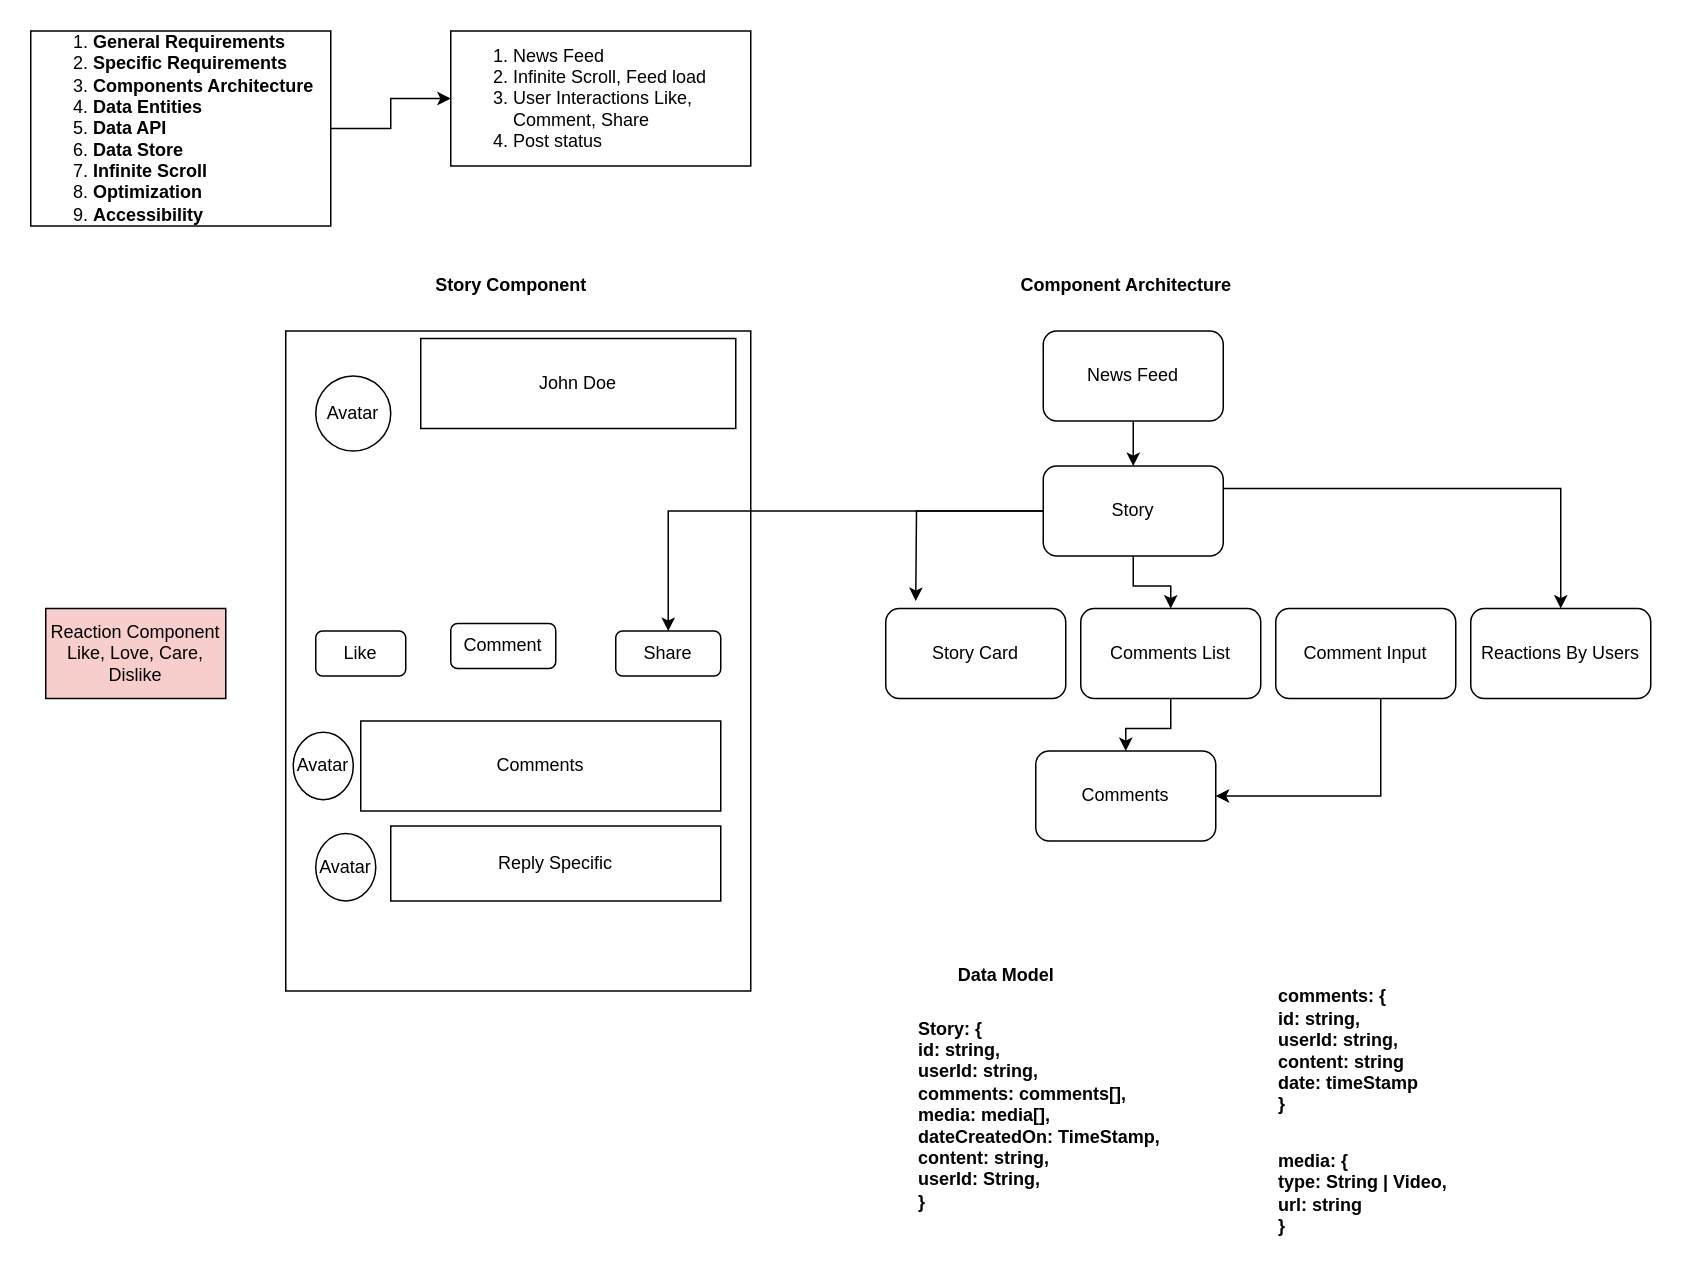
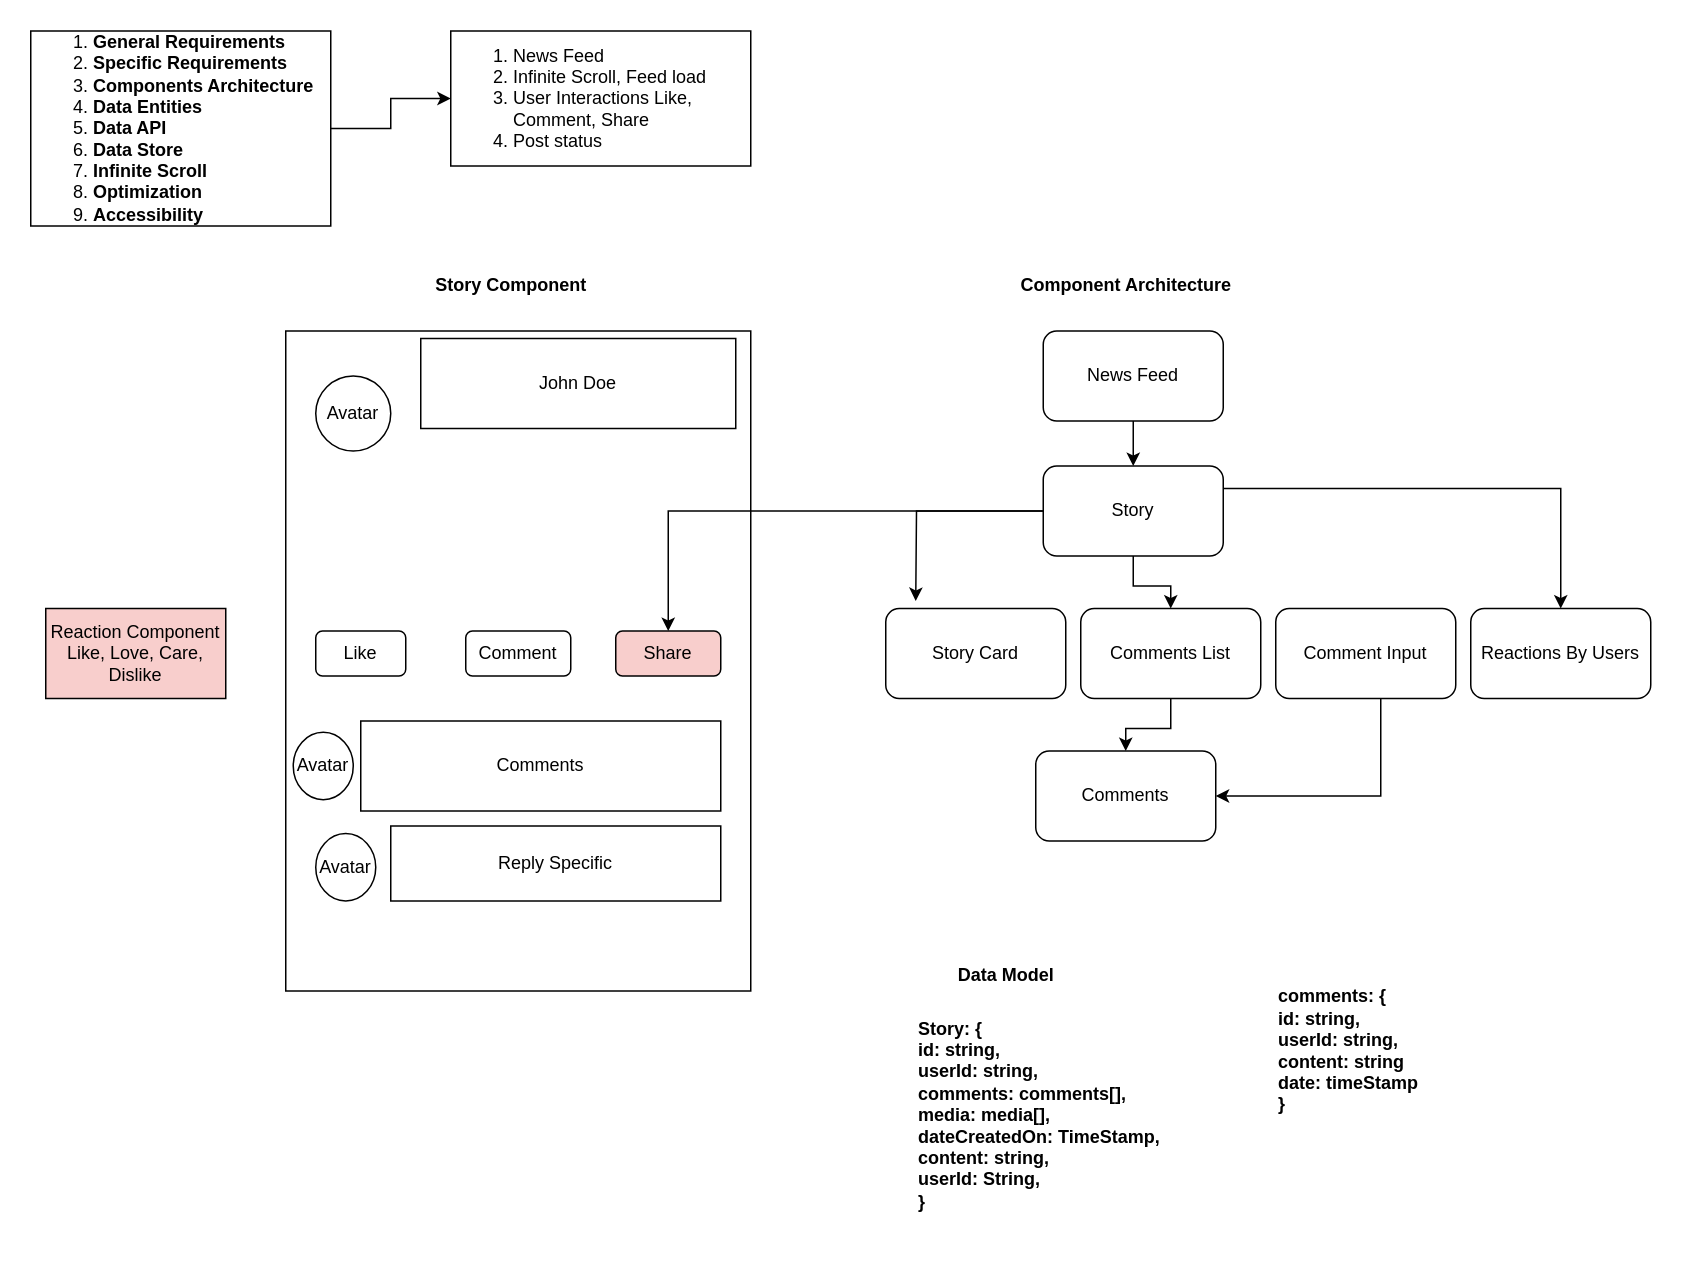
  <mxCell id="0" />
  <mxCell id="1" parent="0" />
  <mxCell id="2" value="" style="edgeStyle=orthogonalEdgeStyle;rounded=0;orthogonalLoop=1;jettySize=auto;html=1;" edge="1" parent="1" source="3" target="4"><mxGeometry relative="1" as="geometry" /></mxCell>
  <mxCell id="3" value="&lt;div style=&quot;&quot;&gt;&lt;ol&gt;&lt;li&gt;&lt;b style=&quot;background-color: initial;&quot;&gt;General Requirements&lt;/b&gt;&lt;/li&gt;&lt;li&gt;&lt;b style=&quot;background-color: initial;&quot;&gt;Specific Requirements&lt;/b&gt;&lt;/li&gt;&lt;li&gt;&lt;b style=&quot;background-color: initial;&quot;&gt;Components Architecture&lt;/b&gt;&lt;/li&gt;&lt;li&gt;&lt;b style=&quot;background-color: initial;&quot;&gt;Data Entities&lt;/b&gt;&lt;/li&gt;&lt;li&gt;&lt;b style=&quot;background-color: initial;&quot;&gt;Data API&lt;/b&gt;&lt;/li&gt;&lt;li&gt;&lt;b style=&quot;background-color: initial;&quot;&gt;Data Store&lt;/b&gt;&lt;/li&gt;&lt;li&gt;&lt;b style=&quot;background-color: initial;&quot;&gt;Infinite Scroll&lt;/b&gt;&lt;/li&gt;&lt;li&gt;&lt;b style=&quot;background-color: initial;&quot;&gt;Optimization&lt;/b&gt;&lt;/li&gt;&lt;li&gt;&lt;b style=&quot;background-color: initial;&quot;&gt;Accessibility&lt;/b&gt;&lt;/li&gt;&lt;/ol&gt;&lt;/div&gt;" style="rounded=0;whiteSpace=wrap;html=1;align=left;" vertex="1" parent="1"><mxGeometry x="20" y="20" width="200" height="130" as="geometry" /></mxCell>
  <mxCell id="4" value="&lt;ol&gt;&lt;li&gt;News Feed&lt;/li&gt;&lt;li&gt;Infinite Scroll, Feed load&lt;/li&gt;&lt;li&gt;User Interactions Like, Comment, Share&lt;/li&gt;&lt;li&gt;Post status&lt;/li&gt;&lt;/ol&gt;" style="rounded=0;whiteSpace=wrap;html=1;align=left;" vertex="1" parent="1"><mxGeometry x="300" y="20" width="200" height="90" as="geometry" /></mxCell>
  <mxCell id="5" value="" style="rounded=0;whiteSpace=wrap;html=1;" vertex="1" parent="1"><mxGeometry x="190" y="220" width="310" height="440" as="geometry" /></mxCell>
  <mxCell id="6" value="Avatar" style="ellipse;whiteSpace=wrap;html=1;aspect=fixed;" vertex="1" parent="1"><mxGeometry x="210" y="250" width="50" height="50" as="geometry" /></mxCell>
  <mxCell id="7" value="John Doe" style="rounded=0;whiteSpace=wrap;html=1;" vertex="1" parent="1"><mxGeometry x="280" y="225" width="210" height="60" as="geometry" /></mxCell>
  <mxCell id="8" value="Like" style="rounded=1;whiteSpace=wrap;html=1;" vertex="1" parent="1"><mxGeometry x="210" y="420" width="60" height="30" as="geometry" /></mxCell>
- <mxCell id="9" value="Comment" style="rounded=1;whiteSpace=wrap;html=1;" vertex="1" parent="1"><mxGeometry x="300" y="415" width="70" height="30" as="geometry" /></mxCell>
- <mxCell id="10" value="Share" style="rounded=1;whiteSpace=wrap;html=1;" vertex="1" parent="1"><mxGeometry x="410" y="420" width="70" height="30" as="geometry" /></mxCell>
+ <mxCell id="9" value="Comment" style="rounded=1;whiteSpace=wrap;html=1;" vertex="1" parent="1"><mxGeometry x="310" y="420" width="70" height="30" as="geometry" /></mxCell>
+ <mxCell id="10" value="Share" style="rounded=1;whiteSpace=wrap;html=1;fillColor=#f8cecc;" vertex="1" parent="1"><mxGeometry x="410" y="420" width="70" height="30" as="geometry" /></mxCell>
  <mxCell id="11" style="edgeStyle=orthogonalEdgeStyle;rounded=0;orthogonalLoop=1;jettySize=auto;html=1;exitX=0.5;exitY=1;exitDx=0;exitDy=0;" edge="1" parent="1" source="5" target="5"><mxGeometry relative="1" as="geometry" /></mxCell>
  <mxCell id="12" value="Comments" style="rounded=0;whiteSpace=wrap;html=1;" vertex="1" parent="1"><mxGeometry x="240" y="480" width="240" height="60" as="geometry" /></mxCell>
  <mxCell id="13" value="Reply Specific" style="rounded=0;whiteSpace=wrap;html=1;" vertex="1" parent="1"><mxGeometry x="260" y="550" width="220" height="50" as="geometry" /></mxCell>
  <mxCell id="14" value="Reaction Component&lt;br&gt;Like, Love, Care, Dislike" style="rounded=0;whiteSpace=wrap;html=1;fillColor=#f8cecc;" vertex="1" parent="1"><mxGeometry x="30" y="405" width="120" height="60" as="geometry" /></mxCell>
  <mxCell id="15" value="&lt;b&gt;Story Component&lt;/b&gt;" style="text;html=1;align=center;verticalAlign=middle;resizable=0;points=[];autosize=1;strokeColor=none;fillColor=none;" vertex="1" parent="1"><mxGeometry x="280" y="180" width="120" height="20" as="geometry" /></mxCell>
  <mxCell id="16" value="&lt;span style=&quot;&quot;&gt;Avatar&lt;/span&gt;" style="ellipse;whiteSpace=wrap;html=1;" vertex="1" parent="1"><mxGeometry x="195" y="487.5" width="40" height="45" as="geometry" /></mxCell>
  <mxCell id="17" value="&lt;span style=&quot;&quot;&gt;Avatar&lt;/span&gt;" style="ellipse;whiteSpace=wrap;html=1;" vertex="1" parent="1"><mxGeometry x="210" y="555" width="40" height="45" as="geometry" /></mxCell>
  <mxCell id="18" value="&lt;b&gt;Component Architecture&lt;/b&gt;" style="text;html=1;align=center;verticalAlign=middle;resizable=0;points=[];autosize=1;strokeColor=none;fillColor=none;" vertex="1" parent="1"><mxGeometry x="670" y="180" width="160" height="20" as="geometry" /></mxCell>
  <mxCell id="19" value="" style="edgeStyle=orthogonalEdgeStyle;rounded=0;orthogonalLoop=1;jettySize=auto;html=1;" edge="1" parent="1" source="20" target="25"><mxGeometry relative="1" as="geometry" /></mxCell>
  <mxCell id="20" value="News Feed" style="rounded=1;whiteSpace=wrap;html=1;" vertex="1" parent="1"><mxGeometry x="695" y="220" width="120" height="60" as="geometry" /></mxCell>
  <mxCell id="21" value="" style="edgeStyle=orthogonalEdgeStyle;rounded=0;orthogonalLoop=1;jettySize=auto;html=1;" edge="1" parent="1" source="25" target="28"><mxGeometry relative="1" as="geometry" /></mxCell>
  <mxCell id="22" style="edgeStyle=orthogonalEdgeStyle;rounded=0;orthogonalLoop=1;jettySize=auto;html=1;" edge="1" parent="1" source="25"><mxGeometry relative="1" as="geometry"><mxPoint x="610" y="400" as="targetPoint" /></mxGeometry></mxCell>
  <mxCell id="23" style="edgeStyle=orthogonalEdgeStyle;rounded=0;orthogonalLoop=1;jettySize=auto;html=1;" edge="1" parent="1" source="25" target="10"><mxGeometry relative="1" as="geometry" /></mxCell>
  <mxCell id="24" style="edgeStyle=orthogonalEdgeStyle;rounded=0;orthogonalLoop=1;jettySize=auto;html=1;exitX=1;exitY=0.25;exitDx=0;exitDy=0;" edge="1" parent="1" source="25" target="31"><mxGeometry relative="1" as="geometry" /></mxCell>
  <mxCell id="25" value="Story" style="rounded=1;whiteSpace=wrap;html=1;" vertex="1" parent="1"><mxGeometry x="695" y="310" width="120" height="60" as="geometry" /></mxCell>
  <mxCell id="26" value="Story Card" style="rounded=1;whiteSpace=wrap;html=1;" vertex="1" parent="1"><mxGeometry x="590" y="405" width="120" height="60" as="geometry" /></mxCell>
  <mxCell id="27" value="" style="edgeStyle=orthogonalEdgeStyle;rounded=0;orthogonalLoop=1;jettySize=auto;html=1;" edge="1" parent="1" source="28" target="32"><mxGeometry relative="1" as="geometry" /></mxCell>
  <mxCell id="28" value="Comments List" style="rounded=1;whiteSpace=wrap;html=1;" vertex="1" parent="1"><mxGeometry x="720" y="405" width="120" height="60" as="geometry" /></mxCell>
  <mxCell id="29" style="edgeStyle=orthogonalEdgeStyle;rounded=0;orthogonalLoop=1;jettySize=auto;html=1;" edge="1" parent="1" source="30" target="32"><mxGeometry relative="1" as="geometry"><Array as="points"><mxPoint x="920" y="530" /></Array></mxGeometry></mxCell>
  <mxCell id="30" value="Comment Input" style="rounded=1;whiteSpace=wrap;html=1;" vertex="1" parent="1"><mxGeometry x="850" y="405" width="120" height="60" as="geometry" /></mxCell>
  <mxCell id="31" value="Reactions By Users" style="rounded=1;whiteSpace=wrap;html=1;" vertex="1" parent="1"><mxGeometry x="980" y="405" width="120" height="60" as="geometry" /></mxCell>
  <mxCell id="32" value="Comments" style="rounded=1;whiteSpace=wrap;html=1;" vertex="1" parent="1"><mxGeometry x="690" y="500" width="120" height="60" as="geometry" /></mxCell>
  <mxCell id="33" value="&lt;b&gt;Data Model&lt;/b&gt;" style="text;html=1;align=center;verticalAlign=middle;resizable=0;points=[];autosize=1;strokeColor=none;fillColor=none;" vertex="1" parent="1"><mxGeometry x="630" y="640" width="80" height="20" as="geometry" /></mxCell>
  <mxCell id="34" value="&lt;b&gt;Story: {&lt;br&gt;id: string,&lt;br&gt;userId: string,&lt;br&gt;comments: comments[],&lt;br&gt;media: media[],&lt;br&gt;dateCreatedOn: TimeStamp,&lt;br&gt;content: string,&lt;br&gt;userId: String,&lt;br&gt;}&lt;br&gt;&lt;br&gt;&lt;/b&gt;" style="text;html=1;align=left;verticalAlign=middle;resizable=0;points=[];autosize=1;strokeColor=none;fillColor=none;" vertex="1" parent="1"><mxGeometry x="610" y="675" width="180" height="150" as="geometry" /></mxCell>
  <mxCell id="35" value="&lt;b&gt;comments: {&lt;br&gt;id: string,&lt;br&gt;userId: string,&lt;br&gt;content: string&lt;br&gt;date: timeStamp&lt;br&gt;}&lt;/b&gt;" style="text;html=1;align=left;verticalAlign=middle;resizable=0;points=[];autosize=1;strokeColor=none;fillColor=none;" vertex="1" parent="1"><mxGeometry x="850" y="655" width="110" height="90" as="geometry" /></mxCell>
- <mxCell id="36" value="&lt;b&gt;media: {&lt;br&gt;type: String | Video,&lt;br&gt;url: string&lt;br&gt;}&lt;/b&gt;" style="text;html=1;align=left;verticalAlign=middle;resizable=0;points=[];autosize=1;strokeColor=none;fillColor=none;" vertex="1" parent="1"><mxGeometry x="850" y="765" width="130" height="60" as="geometry" /></mxCell>
